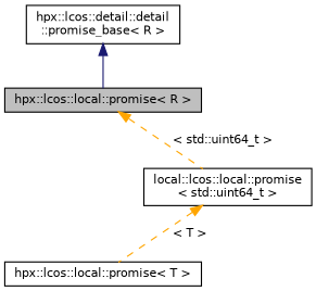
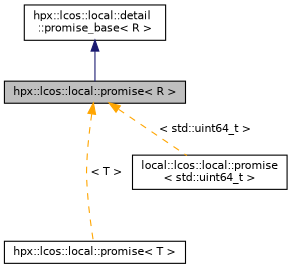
  digraph {
    node [color=black fillcolor=white fontname=Helvetica fontsize=10 shape=record style=filled]
    edge [color=orange dir=back fontname=Helvetica fontsize=10 labelfontname=Helvetica labelfontsize=10 style=dashed]
    n1 [fillcolor=grey75 fontcolor=black height=0.2 label="hpx::lcos::local::promise\< R \>" width=0.4]
    n2 [height=0.2 label="hpx::lcos::local::promise\< T \>" width=0.4]
    n3 [height=0.2 label="local::lcos::local::promise\l\< std::uint64_t \>" width=0.4]
-   n4 [height=0.2 label="hpx::lcos::detail::detail\l::promise_base\< R \>" width=0.4]
-   n3 -> n2 [label=" \< T \>"]
+   n4 [height=0.2 label="hpx::lcos::local::detail\l::promise_base\< R \>" width=0.4]
+   n1 -> n2 [label=" \< T \>"]
    n1 -> n3 [label=" \< std::uint64_t \>"]
    n4 -> n1 [color=midnightblue style=solid]
  }
